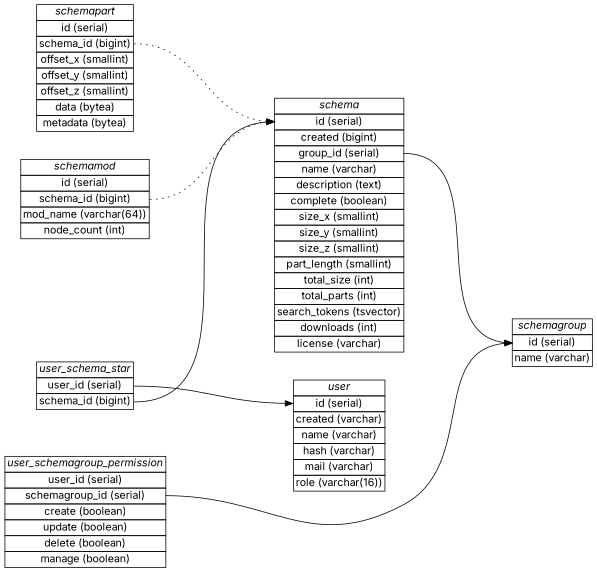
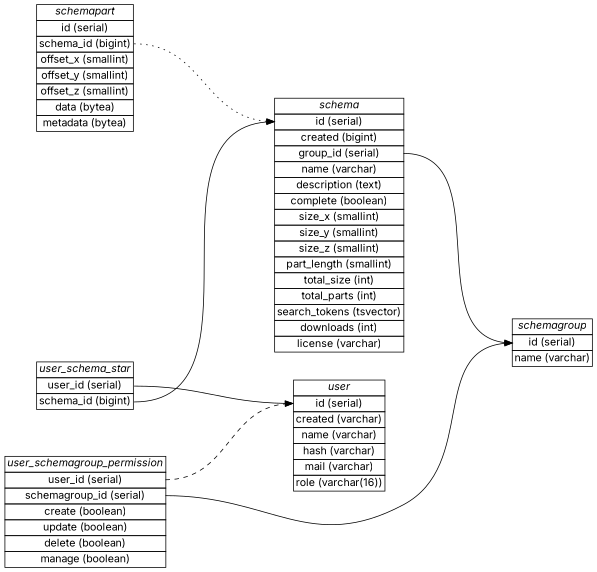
  digraph {
    fontname=Inter
    nodesep=0.5
    rankdir=LR
    ranksep=2
    node [fontname=Inter shape=plain]
    edge [fontname=Inter headport=schema_id style=solid]
    n1 [label=< <table border="0" cellborder="1" cellspacing="0">   <tr><td><i>user</i></td></tr>   <tr><td port="user_id">id (serial)</td></tr>   <tr><td>created (varchar)</td></tr>   <tr><td>name (varchar)</td></tr>   <tr><td>hash (varchar)</td></tr>   <tr><td>mail (varchar)</td></tr>   <tr><td>role (varchar(16))</td></tr> </table>>]
    n2 [label=< <table border="0" cellborder="1" cellspacing="0">   <tr><td><i>schemagroup</i></td></tr>   <tr><td port="schemagroup_id">id (serial)</td></tr>   <tr><td>name (varchar)</td></tr> </table>>]
    n3 [label=< <table border="0" cellborder="1" cellspacing="0">   <tr><td><i>user_schemagroup_permission</i></td></tr>   <tr><td port="user_schemagroup_permission_user_id">user_id (serial)</td></tr>   <tr><td port="user_schemagroup_permission_schemagroup_id">schemagroup_id (serial)</td></tr>   <tr><td>create (boolean)</td></tr>   <tr><td>update (boolean)</td></tr>   <tr><td>delete (boolean)</td></tr>   <tr><td>manage (boolean)</td></tr> </table>>]
    n4 [label=< <table border="0" cellborder="1" cellspacing="0">   <tr><td><i>schema</i></td></tr>   <tr><td port="schema_id">id (serial)</td></tr>   <tr><td>created (bigint)</td></tr>   <tr><td port="schema_group_id">group_id (serial)</td></tr>   <tr><td>name (varchar)</td></tr>   <tr><td>description (text)</td></tr>   <tr><td>complete (boolean)</td></tr>   <tr><td>size_x (smallint)</td></tr>   <tr><td>size_y (smallint)</td></tr>   <tr><td>size_z (smallint)</td></tr>   <tr><td>part_length (smallint)</td></tr>   <tr><td>total_size (int)</td></tr>   <tr><td>total_parts (int)</td></tr>   <tr><td>search_tokens (tsvector)</td></tr>   <tr><td>downloads (int)</td></tr>   <tr><td>license (varchar)</td></tr> </table>>]
    n5 [label=< <table border="0" cellborder="1" cellspacing="0">   <tr><td><i>schemapart</i></td></tr>   <tr><td>id (serial)</td></tr>   <tr><td port="schemapart_schema_id">schema_id (bigint)</td></tr>   <tr><td>offset_x (smallint)</td></tr>   <tr><td>offset_y (smallint)</td></tr>   <tr><td>offset_z (smallint)</td></tr>   <tr><td>data (bytea)</td></tr>   <tr><td>metadata (bytea)</td></tr> </table>>]
-   n6 [label=< <table border="0" cellborder="1" cellspacing="0">   <tr><td><i>schemamod</i></td></tr>   <tr><td>id (serial)</td></tr>   <tr><td port="schemamod_schema_id">schema_id (bigint)</td></tr>   <tr><td>mod_name (varchar(64))</td></tr>   <tr><td>node_count (int)</td></tr> </table>>]
    n7 [label=< <table border="0" cellborder="1" cellspacing="0">   <tr><td><i>user_schema_star</i></td></tr>   <tr><td port="user_schema_star_user_id">user_id (serial)</td></tr>   <tr><td port="user_schema_star_schema_id">schema_id (bigint)</td></tr> </table>>]
+   n3 -> n1 [headport=user_id style=dashed tailport=user_schemagroup_permission_user_id]
    n3 -> n2 [headport=schemagroup_id tailport=user_schemagroup_permission_schemagroup_id]
    n4 -> n2 [headport=schemagroup_id tailport=schema_group_id]
    n5 -> n4 [style=dotted tailport=schemapart_schema_id]
-   n6 -> n4 [style=dotted tailport=schemamod_schema_id]
    n7 -> n1 [headport=user_id tailport=user_schema_star_user_id]
    n7 -> n4 [tailport=user_schema_star_schema_id]
  }
